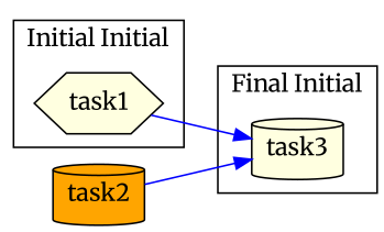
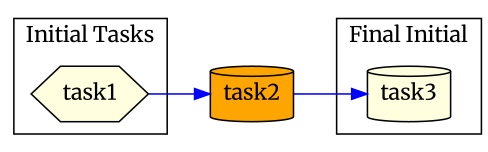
  digraph {
    fontname=Merriweather
    rankdir=LR
    node [fillcolor=lightyellow fontname=Merriweather shape=cylinder style=filled]
    edge [color=blue fontname=Merriweather]
    n1 [label=task3]
    n2 [label=task1 shape=hexagon]
    n3 [fillcolor=orange label=task2]
    subgraph cluster_1 {
      label="Final Initial"
      n1
    }
    subgraph cluster_2 {
-     label="Initial Initial"
+     label="Initial Tasks"
      n2
    }
-   n2 -> n1
+   n2 -> n3
    n3 -> n1
  }
